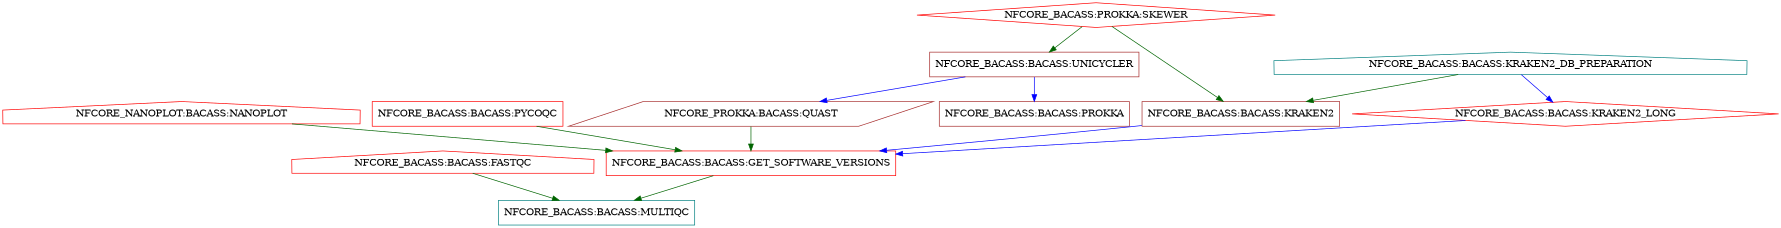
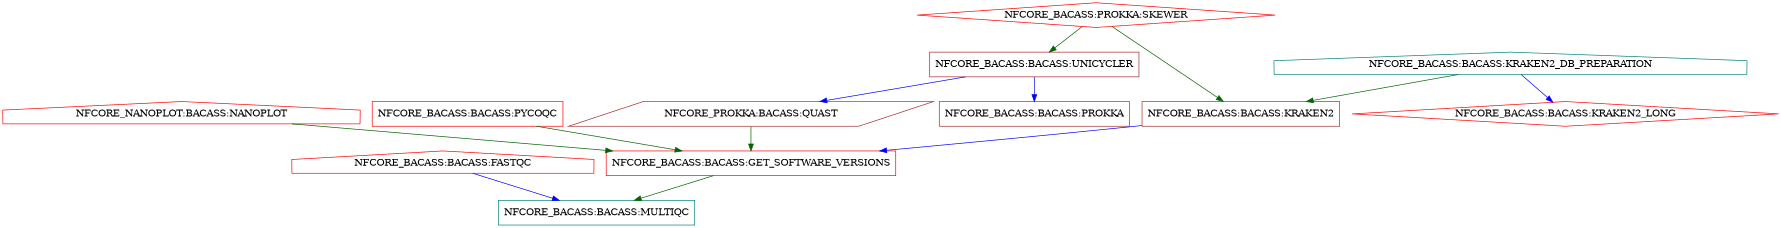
  strict digraph {
    node [color=red shape=box]
    edge [color=darkgreen]
    n1 [label="NFCORE_BACASS:BACASS:FASTQC" shape=house]
    n2 [color=teal label="NFCORE_BACASS:BACASS:MULTIQC"]
    n3 [label="NFCORE_NANOPLOT:BACASS:NANOPLOT" shape=house]
    n4 [label="NFCORE_BACASS:BACASS:GET_SOFTWARE_VERSIONS"]
    n5 [label="NFCORE_BACASS:BACASS:PYCOQC"]
    n6 [label="NFCORE_BACASS:PROKKA:SKEWER" shape=diamond]
    n7 [color=brown label="NFCORE_BACASS:BACASS:UNICYCLER"]
    n8 [color=brown label="NFCORE_BACASS:BACASS:KRAKEN2"]
    n9 [color=brown label="NFCORE_PROKKA:BACASS:QUAST" shape=parallelogram]
    n10 [color=brown label="NFCORE_BACASS:BACASS:PROKKA"]
    n11 [color=teal label="NFCORE_BACASS:BACASS:KRAKEN2_DB_PREPARATION" shape=house]
    n12 [label="NFCORE_BACASS:BACASS:KRAKEN2_LONG" shape=diamond]
-   n1 -> n2
+   n1 -> n2 [color=blue]
    n3 -> n4
    n4 -> n2
    n5 -> n4
    n6 -> n7
    n6 -> n8
    n7 -> n9 [color=blue]
    n7 -> n10 [color=blue]
    n8 -> n4 [color=blue]
    n9 -> n4
    n11 -> n8
    n11 -> n12 [color=blue]
-   n12 -> n4 [color=blue]
  }
